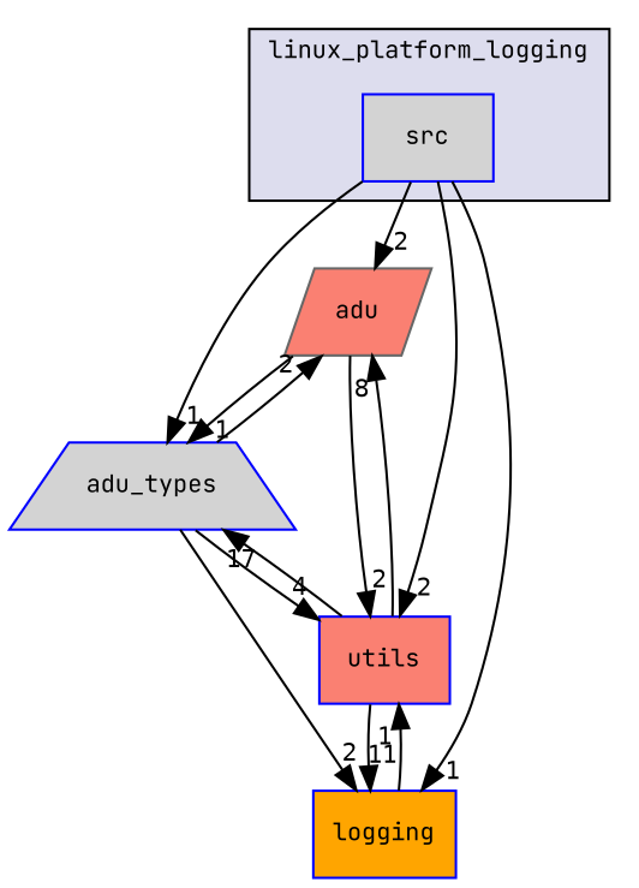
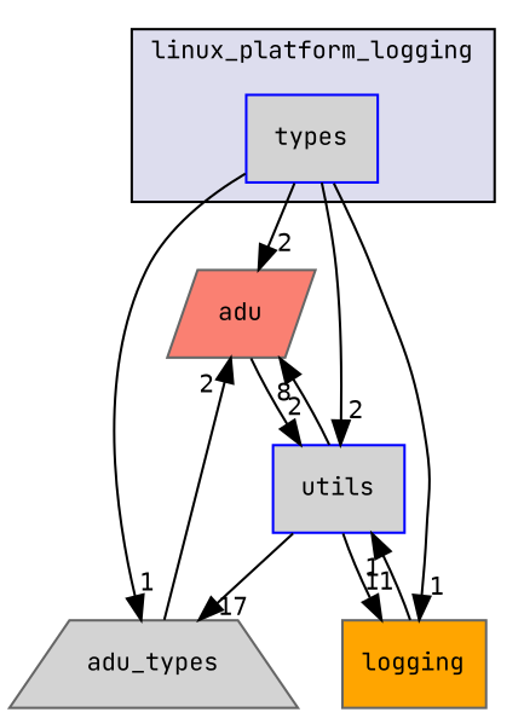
  digraph {
    compound=true
    fontname="JetBrains Mono"
    node [color=gray40 fillcolor=lightgrey fontname="JetBrains Mono" fontsize=10 shape=box style=filled]
    edge [fontname="JetBrains Mono" headlabel=2 labeldistance=1.5 labelfontname=Helvetica labelfontsize=10]
-   n1 [color=blue label=src pencolor=black]
+   n1 [color=blue label=types pencolor=black]
    n2 [fillcolor=salmon label=adu shape=parallelogram]
-   n3 [color=blue label=adu_types shape=trapezium]
-   n4 [color=blue fillcolor=orange label=logging]
-   n5 [color=blue fillcolor=salmon label=utils]
+   n3 [label=adu_types shape=trapezium]
+   n4 [fillcolor=orange label=logging]
+   n5 [color=blue label=utils]
    subgraph cluster_1 {
      bgcolor="#ddddee"
      fontsize=10
      label=linux_platform_logging
      pencolor=black
      n1
    }
    n1 -> n2
    n1 -> n3 [headlabel=1]
    n1 -> n4 [headlabel=1]
    n1 -> n5
-   n2 -> n3 [headlabel=1]
    n2 -> n5
    n3 -> n2
-   n3 -> n4
-   n3 -> n5 [headlabel=4]
    n4 -> n5 [headlabel=1]
    n5 -> n2 [headlabel=8]
    n5 -> n3 [headlabel=17]
    n5 -> n4 [headlabel=11]
  }
